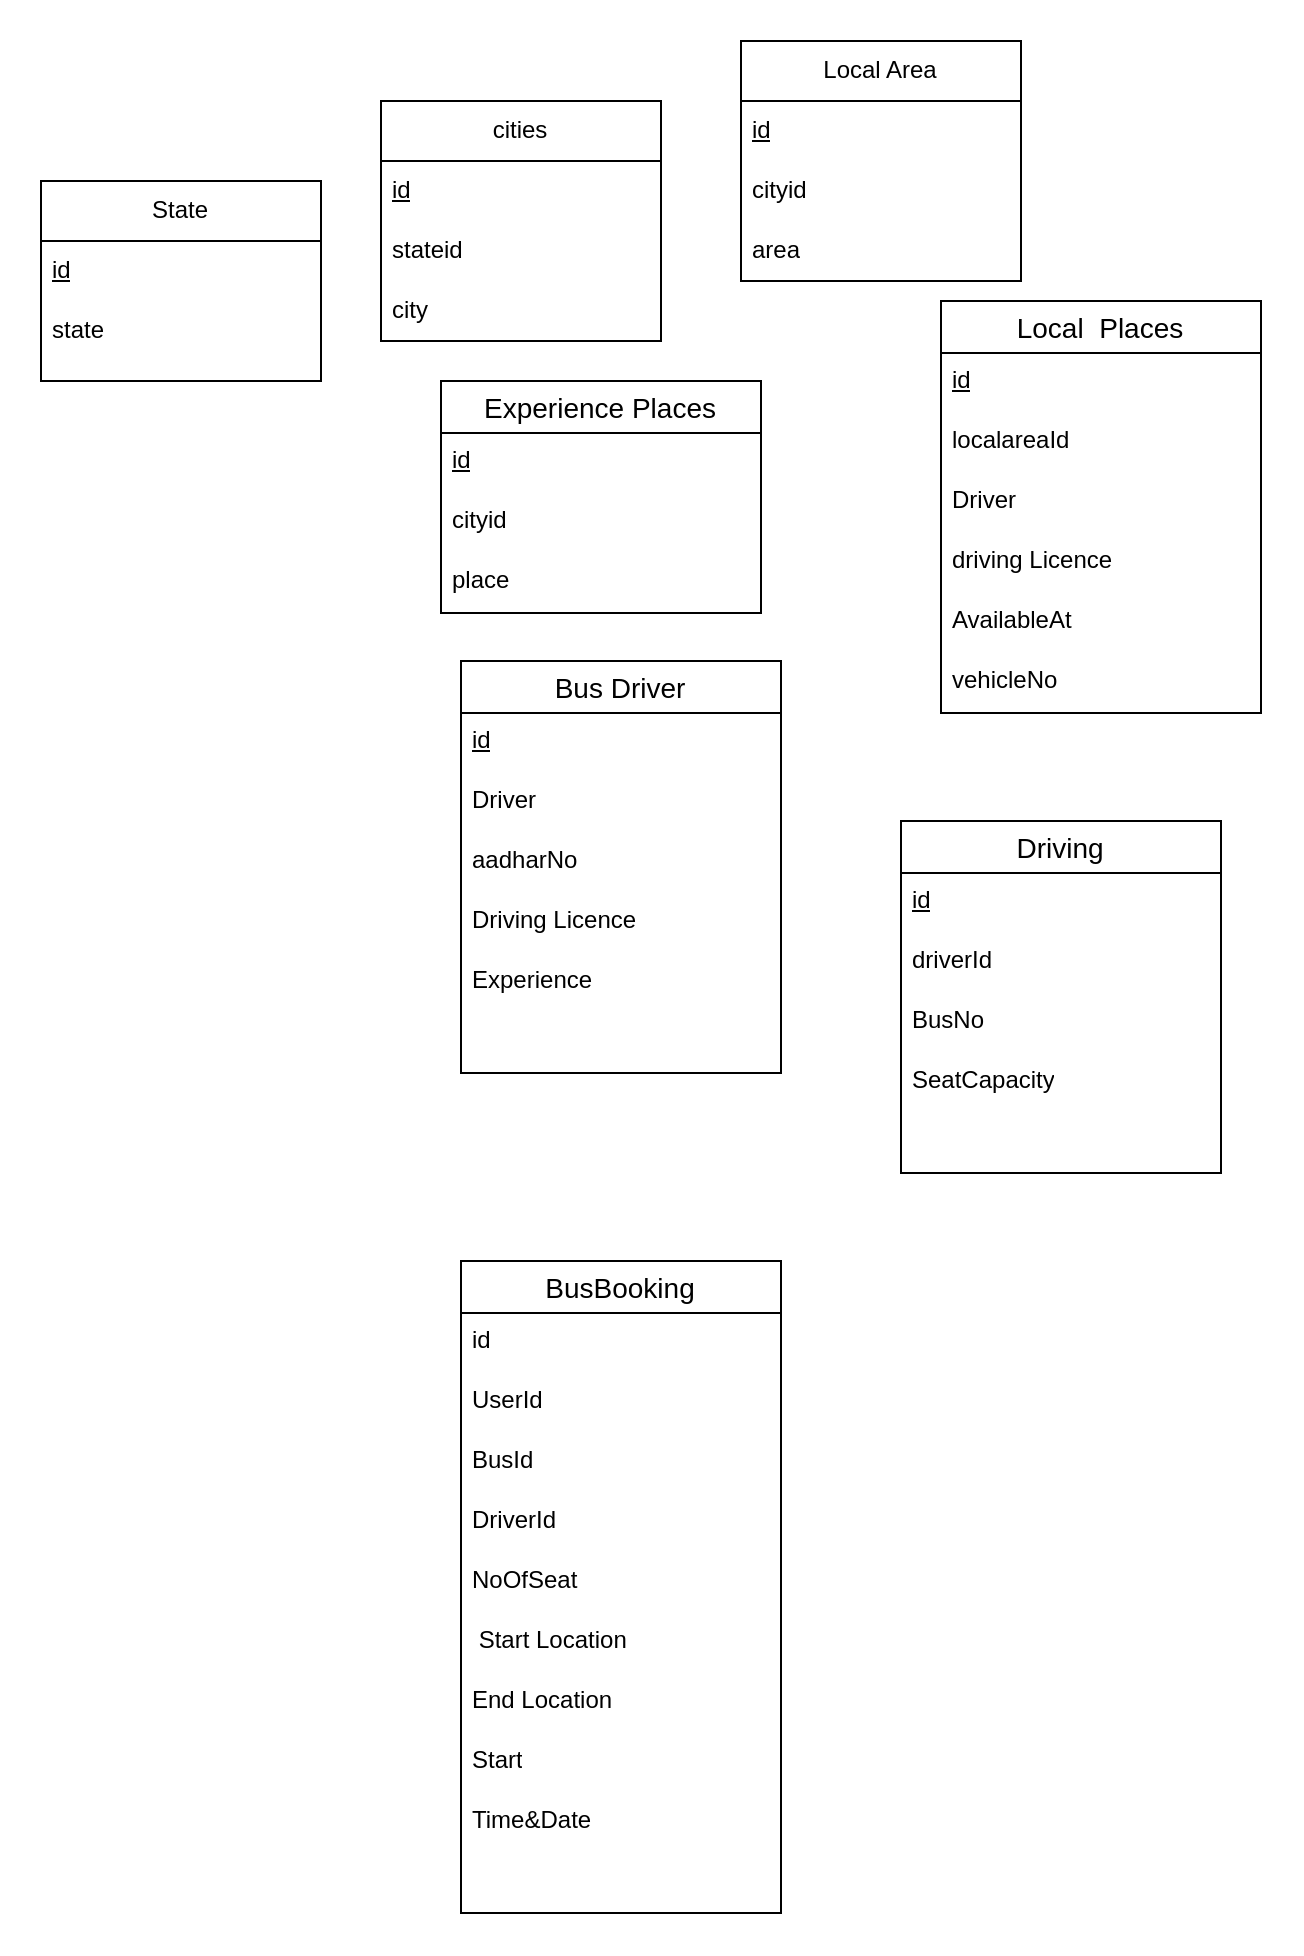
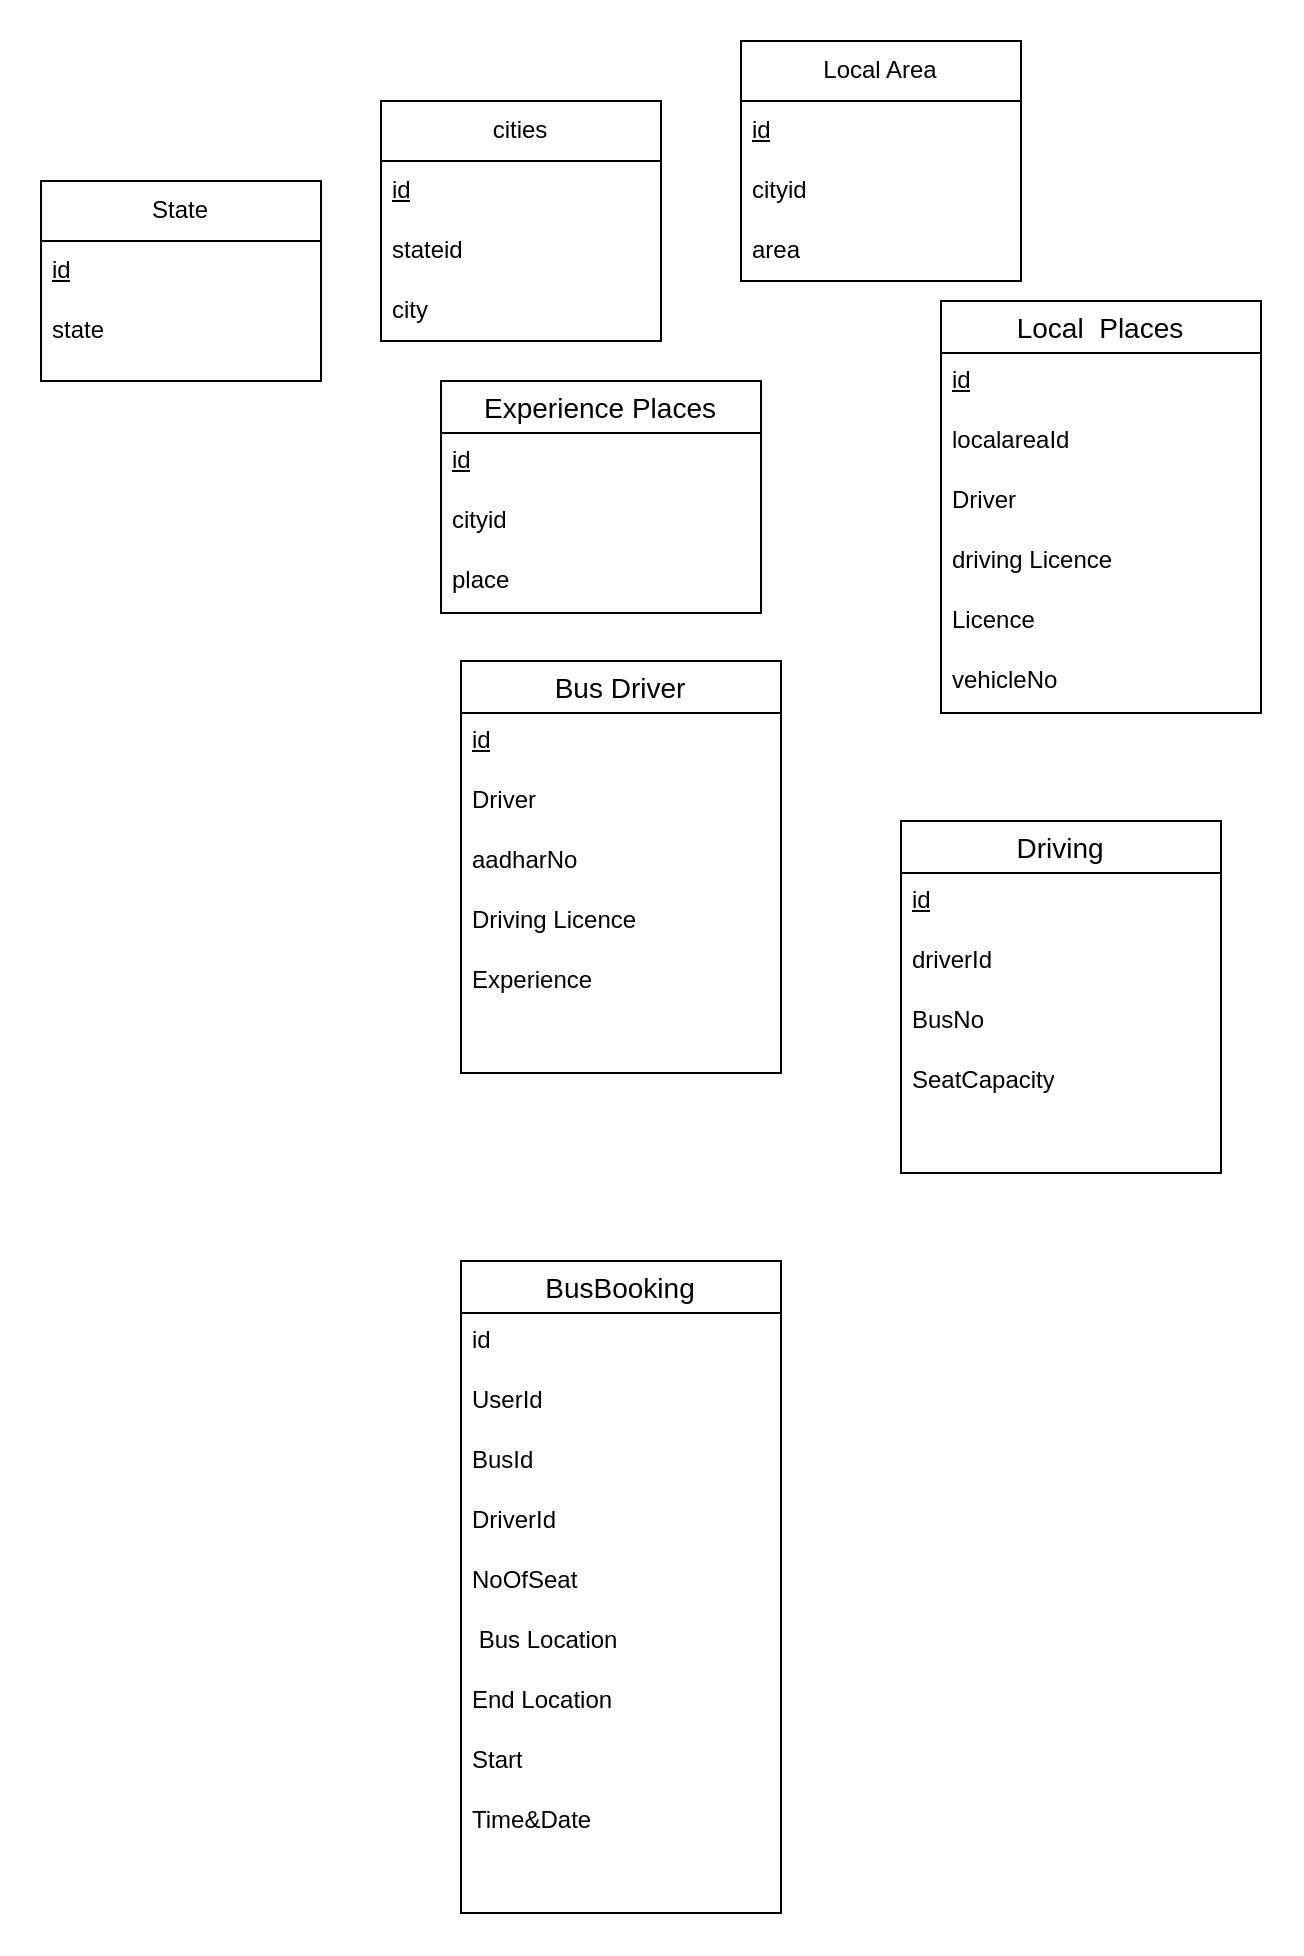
  <mxCell id="0" />
  <mxCell id="1" parent="0" />
  <mxCell id="2" value="State" style="swimlane;fontStyle=0;childLayout=stackLayout;horizontal=1;startSize=30;horizontalStack=0;resizeParent=1;resizeParentMax=0;resizeLast=0;collapsible=1;marginBottom=0;whiteSpace=wrap;html=1;spacing=2;verticalAlign=middle;" vertex="1" parent="1"><mxGeometry x="20" y="90" width="140" height="100" as="geometry" /></mxCell>
  <mxCell id="3" value="&lt;u&gt;id&lt;/u&gt;" style="text;strokeColor=none;fillColor=none;align=left;verticalAlign=middle;spacingLeft=4;spacingRight=4;overflow=hidden;points=[[0,0.5],[1,0.5]];portConstraint=eastwest;rotatable=0;whiteSpace=wrap;html=1;" vertex="1" parent="2"><mxGeometry y="30" width="140" height="30" as="geometry" /></mxCell>
  <mxCell id="4" value="state" style="text;strokeColor=none;fillColor=none;align=left;verticalAlign=middle;spacingLeft=4;spacingRight=4;overflow=hidden;points=[[0,0.5],[1,0.5]];portConstraint=eastwest;rotatable=0;whiteSpace=wrap;html=1;" vertex="1" parent="2"><mxGeometry y="60" width="140" height="30" as="geometry" /></mxCell>
  <mxCell id="5" style="text;strokeColor=none;fillColor=none;align=left;verticalAlign=middle;spacingLeft=4;spacingRight=4;overflow=hidden;points=[[0,0.5],[1,0.5]];portConstraint=eastwest;rotatable=0;whiteSpace=wrap;html=1;" vertex="1" parent="2"><mxGeometry y="90" width="140" height="10" as="geometry" /></mxCell>
  <mxCell id="6" value="cities" style="swimlane;fontStyle=0;childLayout=stackLayout;horizontal=1;startSize=30;horizontalStack=0;resizeParent=1;resizeParentMax=0;resizeLast=0;collapsible=1;marginBottom=0;whiteSpace=wrap;html=1;" vertex="1" parent="1"><mxGeometry x="190" y="50" width="140" height="120" as="geometry" /></mxCell>
  <mxCell id="7" value="&lt;u&gt;id&lt;/u&gt;" style="text;strokeColor=none;fillColor=none;align=left;verticalAlign=middle;spacingLeft=4;spacingRight=4;overflow=hidden;points=[[0,0.5],[1,0.5]];portConstraint=eastwest;rotatable=0;whiteSpace=wrap;html=1;" vertex="1" parent="6"><mxGeometry y="30" width="140" height="30" as="geometry" /></mxCell>
  <mxCell id="8" value="stateid" style="text;strokeColor=none;fillColor=none;align=left;verticalAlign=middle;spacingLeft=4;spacingRight=4;overflow=hidden;points=[[0,0.5],[1,0.5]];portConstraint=eastwest;rotatable=0;whiteSpace=wrap;html=1;" vertex="1" parent="6"><mxGeometry y="60" width="140" height="30" as="geometry" /></mxCell>
  <mxCell id="9" value="city" style="text;strokeColor=none;fillColor=none;align=left;verticalAlign=middle;spacingLeft=4;spacingRight=4;overflow=hidden;points=[[0,0.5],[1,0.5]];portConstraint=eastwest;rotatable=0;whiteSpace=wrap;html=1;" vertex="1" parent="6"><mxGeometry y="90" width="140" height="30" as="geometry" /></mxCell>
  <mxCell id="10" value="Local Area" style="swimlane;fontStyle=0;childLayout=stackLayout;horizontal=1;startSize=30;horizontalStack=0;resizeParent=1;resizeParentMax=0;resizeLast=0;collapsible=1;marginBottom=0;whiteSpace=wrap;html=1;" vertex="1" parent="1"><mxGeometry x="370" y="20" width="140" height="120" as="geometry" /></mxCell>
  <mxCell id="11" value="&lt;u&gt;id&lt;/u&gt;" style="text;strokeColor=none;fillColor=none;align=left;verticalAlign=middle;spacingLeft=4;spacingRight=4;overflow=hidden;points=[[0,0.5],[1,0.5]];portConstraint=eastwest;rotatable=0;whiteSpace=wrap;html=1;" vertex="1" parent="10"><mxGeometry y="30" width="140" height="30" as="geometry" /></mxCell>
  <mxCell id="12" value="cityid" style="text;strokeColor=none;fillColor=none;align=left;verticalAlign=middle;spacingLeft=4;spacingRight=4;overflow=hidden;points=[[0,0.5],[1,0.5]];portConstraint=eastwest;rotatable=0;whiteSpace=wrap;html=1;" vertex="1" parent="10"><mxGeometry y="60" width="140" height="30" as="geometry" /></mxCell>
  <mxCell id="13" value="area" style="text;strokeColor=none;fillColor=none;align=left;verticalAlign=middle;spacingLeft=4;spacingRight=4;overflow=hidden;points=[[0,0.5],[1,0.5]];portConstraint=eastwest;rotatable=0;whiteSpace=wrap;html=1;" vertex="1" parent="10"><mxGeometry y="90" width="140" height="30" as="geometry" /></mxCell>
  <mxCell id="14" value="Local  Places" style="swimlane;fontStyle=0;childLayout=stackLayout;horizontal=1;startSize=26;horizontalStack=0;resizeParent=1;resizeParentMax=0;resizeLast=0;collapsible=1;marginBottom=0;align=center;fontSize=14;" vertex="1" parent="1"><mxGeometry x="470" y="150" width="160" height="206" as="geometry" /></mxCell>
  <mxCell id="15" value="&lt;u&gt;id&lt;/u&gt;" style="text;strokeColor=none;fillColor=none;spacingLeft=4;spacingRight=4;overflow=hidden;rotatable=0;points=[[0,0.5],[1,0.5]];portConstraint=eastwest;fontSize=12;whiteSpace=wrap;html=1;" vertex="1" parent="14"><mxGeometry y="26" width="160" height="30" as="geometry" /></mxCell>
  <mxCell id="16" value="localareaId" style="text;strokeColor=none;fillColor=none;spacingLeft=4;spacingRight=4;overflow=hidden;rotatable=0;points=[[0,0.5],[1,0.5]];portConstraint=eastwest;fontSize=12;whiteSpace=wrap;html=1;" vertex="1" parent="14"><mxGeometry y="56" width="160" height="30" as="geometry" /></mxCell>
  <mxCell id="17" value="Driver" style="text;strokeColor=none;fillColor=none;spacingLeft=4;spacingRight=4;overflow=hidden;rotatable=0;points=[[0,0.5],[1,0.5]];portConstraint=eastwest;fontSize=12;whiteSpace=wrap;html=1;" vertex="1" parent="14"><mxGeometry y="86" width="160" height="30" as="geometry" /></mxCell>
  <mxCell id="18" value="driving Licence" style="text;strokeColor=none;fillColor=none;spacingLeft=4;spacingRight=4;overflow=hidden;rotatable=0;points=[[0,0.5],[1,0.5]];portConstraint=eastwest;fontSize=12;whiteSpace=wrap;html=1;" vertex="1" parent="14"><mxGeometry y="116" width="160" height="30" as="geometry" /></mxCell>
- <mxCell id="19" value="AvailableAt" style="text;strokeColor=none;fillColor=none;spacingLeft=4;spacingRight=4;overflow=hidden;rotatable=0;points=[[0,0.5],[1,0.5]];portConstraint=eastwest;fontSize=12;whiteSpace=wrap;html=1;" vertex="1" parent="14"><mxGeometry y="146" width="160" height="30" as="geometry" /></mxCell>
+ <mxCell id="19" value="Licence" style="text;strokeColor=none;fillColor=none;spacingLeft=4;spacingRight=4;overflow=hidden;rotatable=0;points=[[0,0.5],[1,0.5]];portConstraint=eastwest;fontSize=12;whiteSpace=wrap;html=1;" vertex="1" parent="14"><mxGeometry y="146" width="160" height="30" as="geometry" /></mxCell>
  <mxCell id="20" value="vehicleNo" style="text;strokeColor=none;fillColor=none;spacingLeft=4;spacingRight=4;overflow=hidden;rotatable=0;points=[[0,0.5],[1,0.5]];portConstraint=eastwest;fontSize=12;whiteSpace=wrap;html=1;" vertex="1" parent="14"><mxGeometry y="176" width="160" height="30" as="geometry" /></mxCell>
  <mxCell id="21" value="Experience Places" style="swimlane;fontStyle=0;childLayout=stackLayout;horizontal=1;startSize=26;horizontalStack=0;resizeParent=1;resizeParentMax=0;resizeLast=0;collapsible=1;marginBottom=0;align=center;fontSize=14;" vertex="1" parent="1"><mxGeometry x="220" y="190" width="160" height="116" as="geometry" /></mxCell>
  <mxCell id="22" value="&lt;u&gt;id&lt;/u&gt;" style="text;strokeColor=none;fillColor=none;spacingLeft=4;spacingRight=4;overflow=hidden;rotatable=0;points=[[0,0.5],[1,0.5]];portConstraint=eastwest;fontSize=12;whiteSpace=wrap;html=1;" vertex="1" parent="21"><mxGeometry y="26" width="160" height="30" as="geometry" /></mxCell>
  <mxCell id="23" value="cityid" style="text;strokeColor=none;fillColor=none;spacingLeft=4;spacingRight=4;overflow=hidden;rotatable=0;points=[[0,0.5],[1,0.5]];portConstraint=eastwest;fontSize=12;whiteSpace=wrap;html=1;" vertex="1" parent="21"><mxGeometry y="56" width="160" height="30" as="geometry" /></mxCell>
  <mxCell id="24" value="place" style="text;strokeColor=none;fillColor=none;spacingLeft=4;spacingRight=4;overflow=hidden;rotatable=0;points=[[0,0.5],[1,0.5]];portConstraint=eastwest;fontSize=12;whiteSpace=wrap;html=1;" vertex="1" parent="21"><mxGeometry y="86" width="160" height="30" as="geometry" /></mxCell>
  <mxCell id="25" value="Bus Driver" style="swimlane;fontStyle=0;childLayout=stackLayout;horizontal=1;startSize=26;horizontalStack=0;resizeParent=1;resizeParentMax=0;resizeLast=0;collapsible=1;marginBottom=0;align=center;fontSize=14;" vertex="1" parent="1"><mxGeometry x="230" y="330" width="160" height="206" as="geometry" /></mxCell>
  <mxCell id="26" value="&lt;u&gt;id&lt;/u&gt;" style="text;strokeColor=none;fillColor=none;spacingLeft=4;spacingRight=4;overflow=hidden;rotatable=0;points=[[0,0.5],[1,0.5]];portConstraint=eastwest;fontSize=12;whiteSpace=wrap;html=1;" vertex="1" parent="25"><mxGeometry y="26" width="160" height="30" as="geometry" /></mxCell>
  <mxCell id="27" value="Driver&lt;span style=&quot;white-space: pre;&quot;&gt;&#09;&lt;/span&gt;&lt;span style=&quot;white-space: pre;&quot;&gt;&#09;&lt;/span&gt;&lt;span style=&quot;white-space: pre;&quot;&gt;&#09;&lt;/span&gt;&lt;span style=&quot;white-space: pre;&quot;&gt;&#09;&lt;/span&gt;&lt;span style=&quot;white-space: pre;&quot;&gt;&#09;&lt;/span&gt;&lt;span style=&quot;white-space: pre;&quot;&gt;&#09;&lt;/span&gt;" style="text;strokeColor=none;fillColor=none;spacingLeft=4;spacingRight=4;overflow=hidden;rotatable=0;points=[[0,0.5],[1,0.5]];portConstraint=eastwest;fontSize=12;whiteSpace=wrap;html=1;" vertex="1" parent="25"><mxGeometry y="56" width="160" height="30" as="geometry" /></mxCell>
  <mxCell id="28" value="aadharNo" style="text;strokeColor=none;fillColor=none;spacingLeft=4;spacingRight=4;overflow=hidden;rotatable=0;points=[[0,0.5],[1,0.5]];portConstraint=eastwest;fontSize=12;whiteSpace=wrap;html=1;" vertex="1" parent="25"><mxGeometry y="86" width="160" height="30" as="geometry" /></mxCell>
  <mxCell id="29" value="Driving Licence" style="text;strokeColor=none;fillColor=none;spacingLeft=4;spacingRight=4;overflow=hidden;rotatable=0;points=[[0,0.5],[1,0.5]];portConstraint=eastwest;fontSize=12;whiteSpace=wrap;html=1;" vertex="1" parent="25"><mxGeometry y="116" width="160" height="30" as="geometry" /></mxCell>
  <mxCell id="30" value="Experience" style="text;strokeColor=none;fillColor=none;spacingLeft=4;spacingRight=4;overflow=hidden;rotatable=0;points=[[0,0.5],[1,0.5]];portConstraint=eastwest;fontSize=12;whiteSpace=wrap;html=1;" vertex="1" parent="25"><mxGeometry y="146" width="160" height="30" as="geometry" /></mxCell>
  <mxCell id="31" style="text;strokeColor=none;fillColor=none;spacingLeft=4;spacingRight=4;overflow=hidden;rotatable=0;points=[[0,0.5],[1,0.5]];portConstraint=eastwest;fontSize=12;whiteSpace=wrap;html=1;" vertex="1" parent="25"><mxGeometry y="176" width="160" height="30" as="geometry" /></mxCell>
  <mxCell id="32" value="Driving" style="swimlane;fontStyle=0;childLayout=stackLayout;horizontal=1;startSize=26;horizontalStack=0;resizeParent=1;resizeParentMax=0;resizeLast=0;collapsible=1;marginBottom=0;align=center;fontSize=14;" vertex="1" parent="1"><mxGeometry x="450" y="410" width="160" height="176" as="geometry" /></mxCell>
  <mxCell id="33" value="&lt;u&gt;id&lt;/u&gt;" style="text;strokeColor=none;fillColor=none;spacingLeft=4;spacingRight=4;overflow=hidden;rotatable=0;points=[[0,0.5],[1,0.5]];portConstraint=eastwest;fontSize=12;whiteSpace=wrap;html=1;" vertex="1" parent="32"><mxGeometry y="26" width="160" height="30" as="geometry" /></mxCell>
  <mxCell id="34" value="driverId" style="text;strokeColor=none;fillColor=none;spacingLeft=4;spacingRight=4;overflow=hidden;rotatable=0;points=[[0,0.5],[1,0.5]];portConstraint=eastwest;fontSize=12;whiteSpace=wrap;html=1;" vertex="1" parent="32"><mxGeometry y="56" width="160" height="30" as="geometry" /></mxCell>
  <mxCell id="35" value="BusNo" style="text;strokeColor=none;fillColor=none;spacingLeft=4;spacingRight=4;overflow=hidden;rotatable=0;points=[[0,0.5],[1,0.5]];portConstraint=eastwest;fontSize=12;whiteSpace=wrap;html=1;" vertex="1" parent="32"><mxGeometry y="86" width="160" height="30" as="geometry" /></mxCell>
  <mxCell id="36" value="SeatCapacity" style="text;strokeColor=none;fillColor=none;spacingLeft=4;spacingRight=4;overflow=hidden;rotatable=0;points=[[0,0.5],[1,0.5]];portConstraint=eastwest;fontSize=12;whiteSpace=wrap;html=1;" vertex="1" parent="32"><mxGeometry y="116" width="160" height="30" as="geometry" /></mxCell>
  <mxCell id="37" style="text;strokeColor=none;fillColor=none;spacingLeft=4;spacingRight=4;overflow=hidden;rotatable=0;points=[[0,0.5],[1,0.5]];portConstraint=eastwest;fontSize=12;whiteSpace=wrap;html=1;" vertex="1" parent="32"><mxGeometry y="146" width="160" height="30" as="geometry" /></mxCell>
  <mxCell id="38" value="BusBooking" style="swimlane;fontStyle=0;childLayout=stackLayout;horizontal=1;startSize=26;horizontalStack=0;resizeParent=1;resizeParentMax=0;resizeLast=0;collapsible=1;marginBottom=0;align=center;fontSize=14;" vertex="1" parent="1"><mxGeometry x="230" y="630" width="160" height="326" as="geometry" /></mxCell>
  <mxCell id="39" value="id" style="text;strokeColor=none;fillColor=none;spacingLeft=4;spacingRight=4;overflow=hidden;rotatable=0;points=[[0,0.5],[1,0.5]];portConstraint=eastwest;fontSize=12;whiteSpace=wrap;html=1;" vertex="1" parent="38"><mxGeometry y="26" width="160" height="30" as="geometry" /></mxCell>
  <mxCell id="40" value="UserId" style="text;strokeColor=none;fillColor=none;spacingLeft=4;spacingRight=4;overflow=hidden;rotatable=0;points=[[0,0.5],[1,0.5]];portConstraint=eastwest;fontSize=12;whiteSpace=wrap;html=1;" vertex="1" parent="38"><mxGeometry y="56" width="160" height="30" as="geometry" /></mxCell>
  <mxCell id="41" value="BusId" style="text;strokeColor=none;fillColor=none;spacingLeft=4;spacingRight=4;overflow=hidden;rotatable=0;points=[[0,0.5],[1,0.5]];portConstraint=eastwest;fontSize=12;whiteSpace=wrap;html=1;" vertex="1" parent="38"><mxGeometry y="86" width="160" height="30" as="geometry" /></mxCell>
  <mxCell id="42" value="DriverId" style="text;strokeColor=none;fillColor=none;spacingLeft=4;spacingRight=4;overflow=hidden;rotatable=0;points=[[0,0.5],[1,0.5]];portConstraint=eastwest;fontSize=12;whiteSpace=wrap;html=1;" vertex="1" parent="38"><mxGeometry y="116" width="160" height="30" as="geometry" /></mxCell>
  <mxCell id="43" value="NoOfSeat" style="text;strokeColor=none;fillColor=none;spacingLeft=4;spacingRight=4;overflow=hidden;rotatable=0;points=[[0,0.5],[1,0.5]];portConstraint=eastwest;fontSize=12;whiteSpace=wrap;html=1;" vertex="1" parent="38"><mxGeometry y="146" width="160" height="30" as="geometry" /></mxCell>
- <mxCell id="44" value="&amp;nbsp;Start Location" style="text;strokeColor=none;fillColor=none;spacingLeft=4;spacingRight=4;overflow=hidden;rotatable=0;points=[[0,0.5],[1,0.5]];portConstraint=eastwest;fontSize=12;whiteSpace=wrap;html=1;" vertex="1" parent="38"><mxGeometry y="176" width="160" height="30" as="geometry" /></mxCell>
+ <mxCell id="44" value="&amp;nbsp;Bus Location" style="text;strokeColor=none;fillColor=none;spacingLeft=4;spacingRight=4;overflow=hidden;rotatable=0;points=[[0,0.5],[1,0.5]];portConstraint=eastwest;fontSize=12;whiteSpace=wrap;html=1;" vertex="1" parent="38"><mxGeometry y="176" width="160" height="30" as="geometry" /></mxCell>
  <mxCell id="45" value="End Location" style="text;strokeColor=none;fillColor=none;spacingLeft=4;spacingRight=4;overflow=hidden;rotatable=0;points=[[0,0.5],[1,0.5]];portConstraint=eastwest;fontSize=12;whiteSpace=wrap;html=1;" vertex="1" parent="38"><mxGeometry y="206" width="160" height="30" as="geometry" /></mxCell>
  <mxCell id="46" value="Start" style="text;strokeColor=none;fillColor=none;spacingLeft=4;spacingRight=4;overflow=hidden;rotatable=0;points=[[0,0.5],[1,0.5]];portConstraint=eastwest;fontSize=12;whiteSpace=wrap;html=1;" vertex="1" parent="38"><mxGeometry y="236" width="160" height="30" as="geometry" /></mxCell>
  <mxCell id="47" value="Time&amp;amp;Date" style="text;strokeColor=none;fillColor=none;spacingLeft=4;spacingRight=4;overflow=hidden;rotatable=0;points=[[0,0.5],[1,0.5]];portConstraint=eastwest;fontSize=12;whiteSpace=wrap;html=1;" vertex="1" parent="38"><mxGeometry y="266" width="160" height="30" as="geometry" /></mxCell>
  <mxCell id="48" style="text;strokeColor=none;fillColor=none;spacingLeft=4;spacingRight=4;overflow=hidden;rotatable=0;points=[[0,0.5],[1,0.5]];portConstraint=eastwest;fontSize=12;whiteSpace=wrap;html=1;" vertex="1" parent="38"><mxGeometry y="296" width="160" height="30" as="geometry" /></mxCell>
